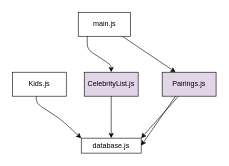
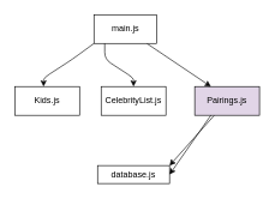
  <mxCell id="0" />
  <mxCell id="1" parent="0" />
  <mxCell id="2" style="edgeStyle=none;html=1;entryX=1;entryY=0;entryDx=0;entryDy=0;" parent="1" source="3" target="10" edge="1"><mxGeometry relative="1" as="geometry" /></mxCell>
  <mxCell id="3" value="Pairings.js" style="rounded=0;whiteSpace=wrap;html=1;fillColor=#e1d5e7;" parent="1" vertex="1"><mxGeometry x="270" y="120" width="90" height="40" as="geometry" /></mxCell>
  <mxCell id="4" style="edgeStyle=none;html=1;entryX=0.25;entryY=0;entryDx=0;entryDy=0;" parent="1" source="5" target="3" edge="1"><mxGeometry relative="1" as="geometry" /></mxCell>
  <mxCell id="5" value="main.js" style="whiteSpace=wrap;html=1;" parent="1" vertex="1"><mxGeometry x="130" y="20" width="87.5" height="40" as="geometry" /></mxCell>
- <mxCell id="6" value="CelebrityList.js" style="whiteSpace=wrap;html=1;fillColor=#e1d5e7;" parent="1" vertex="1"><mxGeometry x="140" y="120" width="90" height="40" as="geometry" /></mxCell>
+ <mxCell id="6" value="CelebrityList.js" style="whiteSpace=wrap;html=1;" parent="1" vertex="1"><mxGeometry x="140" y="120" width="90" height="40" as="geometry" /></mxCell>
  <mxCell id="7" value="" style="html=1;rounded=1;curved=0;sourcePerimeterSpacing=0;targetPerimeterSpacing=0;startSize=6;endSize=6;noEdgeStyle=1;orthogonal=1;" parent="1" source="5" target="6" edge="1"><mxGeometry relative="1" as="geometry"><Array as="points"><mxPoint x="145" y="82" /><mxPoint x="185" y="108" /></Array></mxGeometry></mxCell>
  <mxCell id="8" value="Kids.js" style="whiteSpace=wrap;html=1;" parent="1" vertex="1"><mxGeometry x="20" y="120" width="90" height="40" as="geometry" /></mxCell>
+ <mxCell id="9" value="" style="html=1;rounded=1;curved=0;sourcePerimeterSpacing=0;targetPerimeterSpacing=0;startSize=6;endSize=6;noEdgeStyle=1;orthogonal=1;" parent="1" source="5" target="8" edge="1"><mxGeometry relative="1" as="geometry"><Array as="points"><mxPoint x="100" y="82" /><mxPoint x="60" y="108" /></Array></mxGeometry></mxCell>
  <mxCell id="10" value="database.js" style="whiteSpace=wrap;html=1;" parent="1" vertex="1"><mxGeometry x="135" y="230" width="100" height="25" as="geometry" /></mxCell>
- <mxCell id="11" value="" style="html=1;rounded=1;curved=0;sourcePerimeterSpacing=0;targetPerimeterSpacing=0;startSize=6;endSize=6;noEdgeStyle=1;orthogonal=1;" parent="1" source="6" target="10" edge="1"><mxGeometry relative="1" as="geometry"><Array as="points"><mxPoint x="185" y="172" /><mxPoint x="185" y="210" /><mxPoint x="185" y="230" /></Array></mxGeometry></mxCell>
- <mxCell id="12" value="" style="html=1;rounded=1;curved=0;sourcePerimeterSpacing=0;targetPerimeterSpacing=0;startSize=6;endSize=6;noEdgeStyle=1;orthogonal=1;" parent="1" source="8" target="10" edge="1"><mxGeometry relative="1" as="geometry"><Array as="points"><mxPoint x="60" y="172" /><mxPoint x="100" y="198" /></Array></mxGeometry></mxCell>
  <mxCell id="13" value="" style="endArrow=classic;html=1;entryX=1;entryY=0.5;entryDx=0;entryDy=0;exitX=0.25;exitY=1;exitDx=0;exitDy=0;" edge="1" parent="1" source="3" target="10"><mxGeometry width="50" height="50" relative="1" as="geometry"><mxPoint x="180" y="260" as="sourcePoint" /><mxPoint x="230" y="210" as="targetPoint" /></mxGeometry></mxCell>
